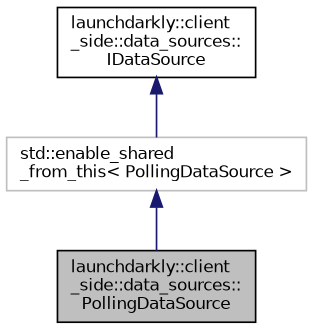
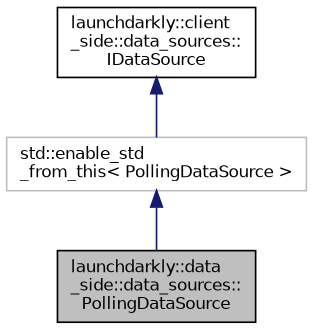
  digraph {
    rankdir=TB
    node [color=black fillcolor=white fontname=Helvetica fontsize=10 shape=record style=filled]
    edge [color=midnightblue dir=back fontname=Helvetica fontsize=10 labelfontname=Helvetica labelfontsize=10 style=solid]
-   n1 [fillcolor=grey75 fontcolor=black height=0.2 label="launchdarkly::client\l_side::data_sources::\lPollingDataSource" width=0.4]
+   n1 [fillcolor=grey75 fontcolor=black height=0.2 label="launchdarkly::data\l_side::data_sources::\lPollingDataSource" width=0.4]
    n2 [height=0.2 label="launchdarkly::client\l_side::data_sources::\lIDataSource" width=0.4]
-   n3 [color=grey75 height=0.2 label="std::enable_shared\l_from_this\< PollingDataSource \>" width=0.4]
+   n3 [color=grey75 height=0.2 label="std::enable_std\l_from_this\< PollingDataSource \>" width=0.4]
    n2 -> n3
    n3 -> n1
  }
